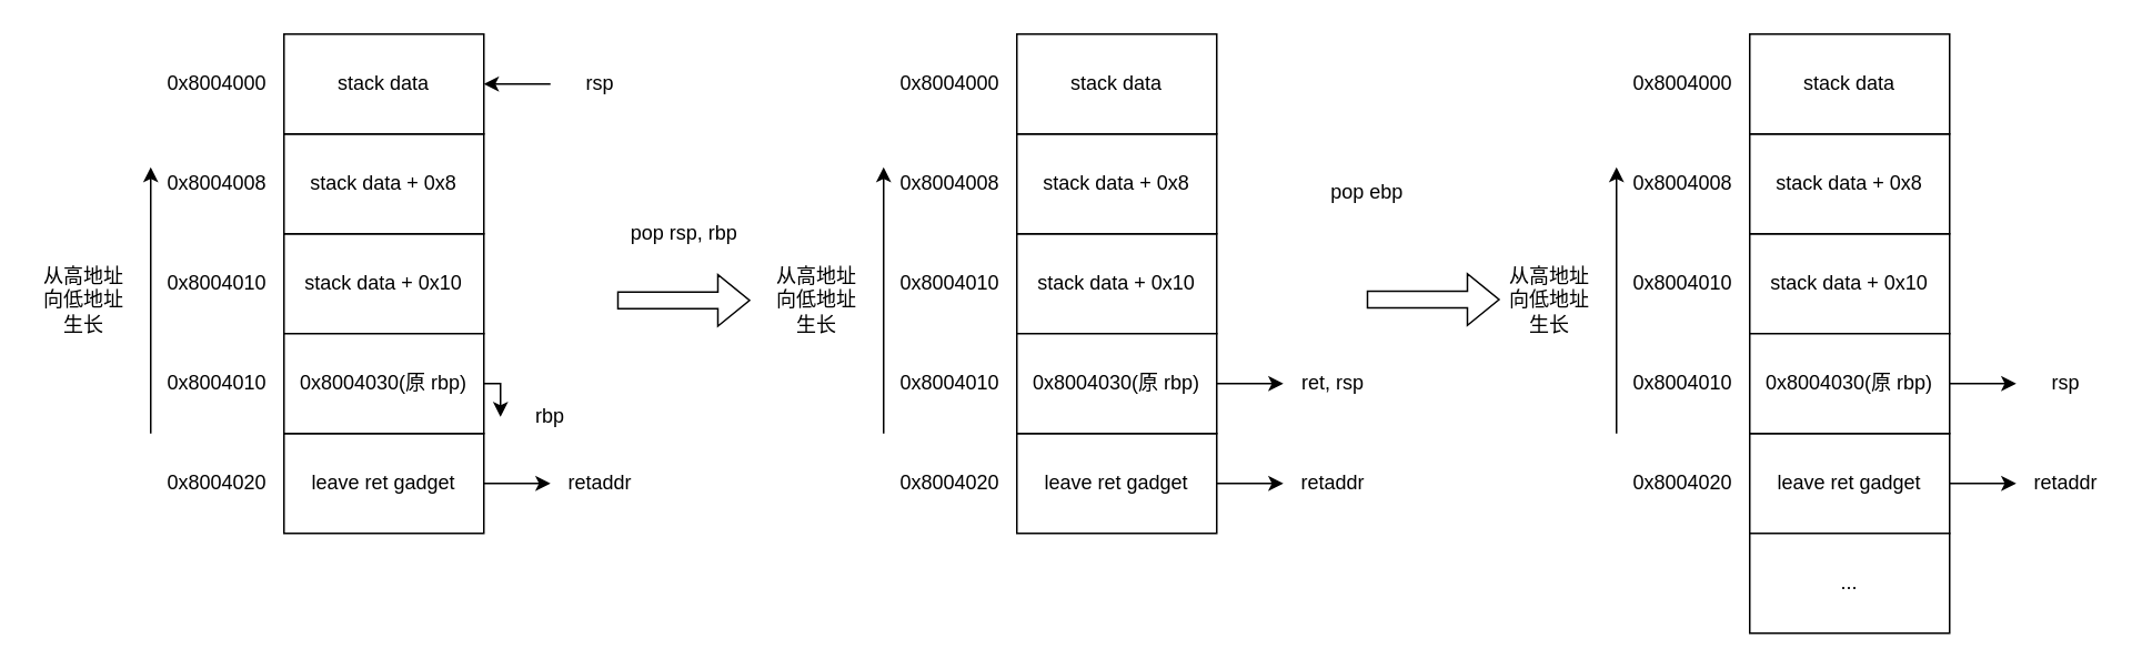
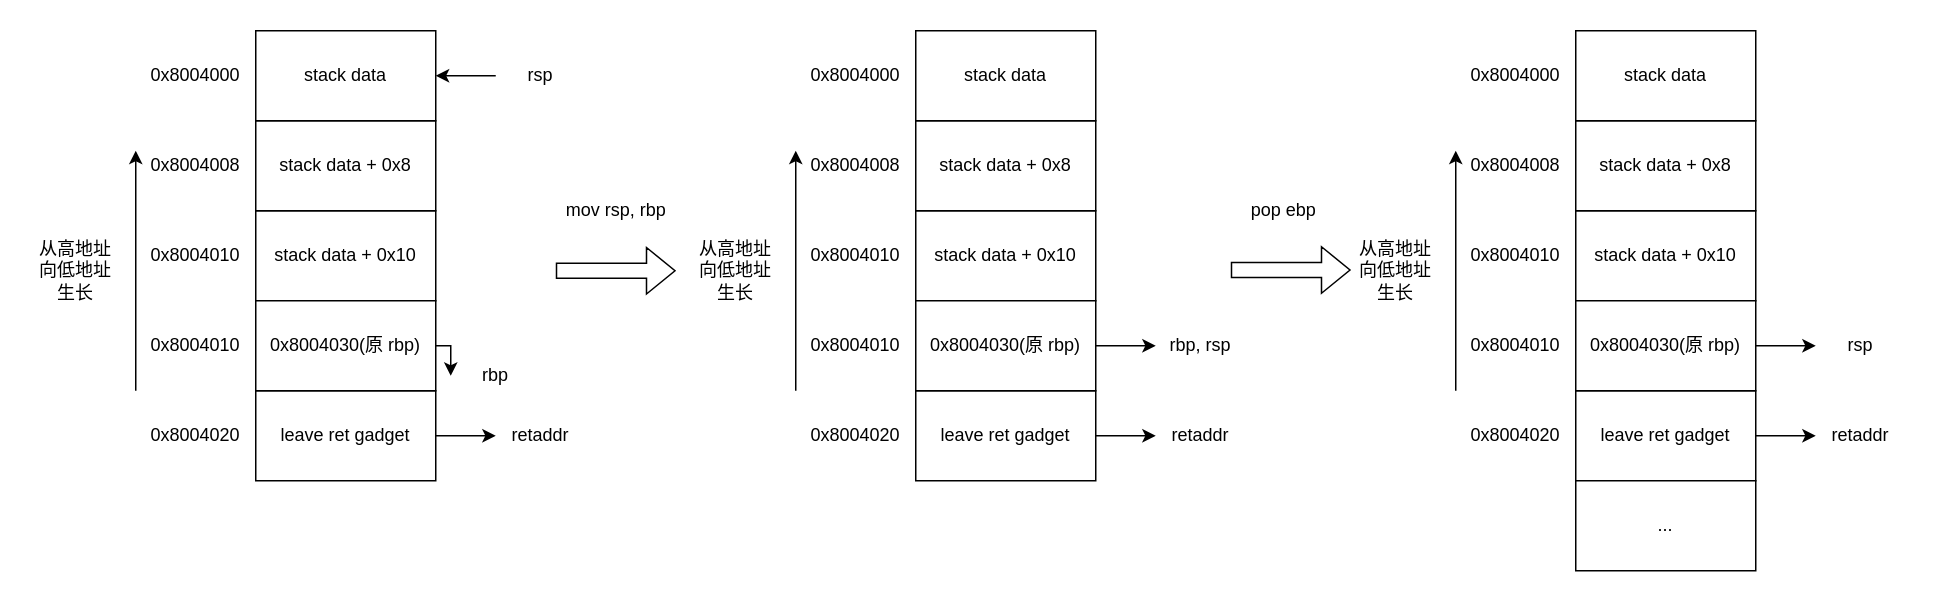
  <mxCell id="0" />
  <mxCell id="1" parent="0" />
  <mxCell id="2" value="stack data + 0x10" style="rounded=0;whiteSpace=wrap;html=1;" vertex="1" parent="1"><mxGeometry x="170" y="140" width="120" height="60" as="geometry" /></mxCell>
  <mxCell id="3" value="stack data + 0x8" style="rounded=0;whiteSpace=wrap;html=1;" vertex="1" parent="1"><mxGeometry x="170" y="80" width="120" height="60" as="geometry" /></mxCell>
  <mxCell id="4" value="stack data" style="rounded=0;whiteSpace=wrap;html=1;" vertex="1" parent="1"><mxGeometry x="170" y="20" width="120" height="60" as="geometry" /></mxCell>
  <mxCell id="5" style="edgeStyle=orthogonalEdgeStyle;rounded=0;orthogonalLoop=1;jettySize=auto;html=1;exitX=1;exitY=0.5;exitDx=0;exitDy=0;entryX=0;entryY=0.5;entryDx=0;entryDy=0;" edge="1" parent="1" source="6" target="12"><mxGeometry relative="1" as="geometry" /></mxCell>
  <mxCell id="6" value="leave ret gadget" style="rounded=0;whiteSpace=wrap;html=1;" vertex="1" parent="1"><mxGeometry x="170" y="260" width="120" height="60" as="geometry" /></mxCell>
  <mxCell id="7" style="edgeStyle=orthogonalEdgeStyle;rounded=0;orthogonalLoop=1;jettySize=auto;html=1;exitX=1;exitY=0.5;exitDx=0;exitDy=0;entryX=0;entryY=0.5;entryDx=0;entryDy=0;" edge="1" parent="1" source="8" target="11"><mxGeometry relative="1" as="geometry" /></mxCell>
  <mxCell id="8" value="0x8004030(原 rbp)" style="rounded=0;whiteSpace=wrap;html=1;" vertex="1" parent="1"><mxGeometry x="170" y="200" width="120" height="60" as="geometry" /></mxCell>
  <mxCell id="9" style="edgeStyle=orthogonalEdgeStyle;rounded=0;orthogonalLoop=1;jettySize=auto;html=1;exitX=0;exitY=0.5;exitDx=0;exitDy=0;entryX=1;entryY=0.5;entryDx=0;entryDy=0;" edge="1" parent="1" source="10" target="4"><mxGeometry relative="1" as="geometry" /></mxCell>
  <mxCell id="10" value="rsp" style="text;html=1;align=center;verticalAlign=middle;whiteSpace=wrap;rounded=0;" vertex="1" parent="1"><mxGeometry x="330" y="35" width="60" height="30" as="geometry" /></mxCell>
  <mxCell id="11" value="rbp" style="text;html=1;align=center;verticalAlign=middle;whiteSpace=wrap;rounded=0;" vertex="1" parent="1"><mxGeometry x="300" y="235" width="60" height="30" as="geometry" /></mxCell>
  <mxCell id="12" value="&lt;div&gt;retaddr&lt;/div&gt;" style="text;html=1;align=center;verticalAlign=middle;whiteSpace=wrap;rounded=0;" vertex="1" parent="1"><mxGeometry x="330" y="275" width="60" height="30" as="geometry" /></mxCell>
  <mxCell id="13" value="" style="endArrow=classic;html=1;rounded=0;" edge="1" parent="1"><mxGeometry width="50" height="50" relative="1" as="geometry"><mxPoint x="90" y="260" as="sourcePoint" /><mxPoint x="90" y="100" as="targetPoint" /></mxGeometry></mxCell>
  <mxCell id="14" value="从高地址向低地址生长" style="text;html=1;align=center;verticalAlign=middle;whiteSpace=wrap;rounded=0;" vertex="1" parent="1"><mxGeometry x="20" y="165" width="60" height="30" as="geometry" /></mxCell>
  <mxCell id="15" value="0x8004000" style="text;html=1;align=center;verticalAlign=middle;whiteSpace=wrap;rounded=0;" vertex="1" parent="1"><mxGeometry x="100" y="35" width="60" height="30" as="geometry" /></mxCell>
  <mxCell id="16" value="0x8004008" style="text;html=1;align=center;verticalAlign=middle;whiteSpace=wrap;rounded=0;" vertex="1" parent="1"><mxGeometry x="100" y="95" width="60" height="30" as="geometry" /></mxCell>
  <mxCell id="17" value="0x8004010" style="text;html=1;align=center;verticalAlign=middle;whiteSpace=wrap;rounded=0;" vertex="1" parent="1"><mxGeometry x="100" y="155" width="60" height="30" as="geometry" /></mxCell>
  <mxCell id="18" value="0x8004010" style="text;html=1;align=center;verticalAlign=middle;whiteSpace=wrap;rounded=0;" vertex="1" parent="1"><mxGeometry x="100" y="215" width="60" height="30" as="geometry" /></mxCell>
  <mxCell id="19" value="0x8004020" style="text;html=1;align=center;verticalAlign=middle;whiteSpace=wrap;rounded=0;" vertex="1" parent="1"><mxGeometry x="100" y="275" width="60" height="30" as="geometry" /></mxCell>
  <mxCell id="20" value="stack data + 0x10" style="rounded=0;whiteSpace=wrap;html=1;" vertex="1" parent="1"><mxGeometry x="610" y="140" width="120" height="60" as="geometry" /></mxCell>
  <mxCell id="21" value="stack data + 0x8" style="rounded=0;whiteSpace=wrap;html=1;" vertex="1" parent="1"><mxGeometry x="610" y="80" width="120" height="60" as="geometry" /></mxCell>
  <mxCell id="22" value="stack data" style="rounded=0;whiteSpace=wrap;html=1;" vertex="1" parent="1"><mxGeometry x="610" y="20" width="120" height="60" as="geometry" /></mxCell>
  <mxCell id="23" style="edgeStyle=orthogonalEdgeStyle;rounded=0;orthogonalLoop=1;jettySize=auto;html=1;exitX=1;exitY=0.5;exitDx=0;exitDy=0;entryX=0;entryY=0.5;entryDx=0;entryDy=0;" edge="1" parent="1" source="24" target="28"><mxGeometry relative="1" as="geometry" /></mxCell>
  <mxCell id="24" value="leave ret gadget" style="rounded=0;whiteSpace=wrap;html=1;" vertex="1" parent="1"><mxGeometry x="610" y="260" width="120" height="60" as="geometry" /></mxCell>
  <mxCell id="25" style="edgeStyle=orthogonalEdgeStyle;rounded=0;orthogonalLoop=1;jettySize=auto;html=1;exitX=1;exitY=0.5;exitDx=0;exitDy=0;entryX=0;entryY=0.5;entryDx=0;entryDy=0;" edge="1" parent="1" source="26" target="27"><mxGeometry relative="1" as="geometry" /></mxCell>
  <mxCell id="26" value="0x8004030(原 rbp)" style="rounded=0;whiteSpace=wrap;html=1;" vertex="1" parent="1"><mxGeometry x="610" y="200" width="120" height="60" as="geometry" /></mxCell>
- <mxCell id="27" value="ret, rsp" style="text;html=1;align=center;verticalAlign=middle;whiteSpace=wrap;rounded=0;" vertex="1" parent="1"><mxGeometry x="770" y="215" width="60" height="30" as="geometry" /></mxCell>
+ <mxCell id="27" value="rbp, rsp" style="text;html=1;align=center;verticalAlign=middle;whiteSpace=wrap;rounded=0;" vertex="1" parent="1"><mxGeometry x="770" y="215" width="60" height="30" as="geometry" /></mxCell>
  <mxCell id="28" value="&lt;div&gt;retaddr&lt;/div&gt;" style="text;html=1;align=center;verticalAlign=middle;whiteSpace=wrap;rounded=0;" vertex="1" parent="1"><mxGeometry x="770" y="275" width="60" height="30" as="geometry" /></mxCell>
  <mxCell id="29" value="" style="endArrow=classic;html=1;rounded=0;" edge="1" parent="1"><mxGeometry width="50" height="50" relative="1" as="geometry"><mxPoint x="530" y="260" as="sourcePoint" /><mxPoint x="530" y="100" as="targetPoint" /></mxGeometry></mxCell>
  <mxCell id="30" value="从高地址向低地址生长" style="text;html=1;align=center;verticalAlign=middle;whiteSpace=wrap;rounded=0;" vertex="1" parent="1"><mxGeometry x="460" y="165" width="60" height="30" as="geometry" /></mxCell>
  <mxCell id="31" value="0x8004000" style="text;html=1;align=center;verticalAlign=middle;whiteSpace=wrap;rounded=0;" vertex="1" parent="1"><mxGeometry x="540" y="35" width="60" height="30" as="geometry" /></mxCell>
  <mxCell id="32" value="0x8004008" style="text;html=1;align=center;verticalAlign=middle;whiteSpace=wrap;rounded=0;" vertex="1" parent="1"><mxGeometry x="540" y="95" width="60" height="30" as="geometry" /></mxCell>
  <mxCell id="33" value="0x8004010" style="text;html=1;align=center;verticalAlign=middle;whiteSpace=wrap;rounded=0;" vertex="1" parent="1"><mxGeometry x="540" y="155" width="60" height="30" as="geometry" /></mxCell>
  <mxCell id="34" value="0x8004010" style="text;html=1;align=center;verticalAlign=middle;whiteSpace=wrap;rounded=0;" vertex="1" parent="1"><mxGeometry x="540" y="215" width="60" height="30" as="geometry" /></mxCell>
  <mxCell id="35" value="0x8004020" style="text;html=1;align=center;verticalAlign=middle;whiteSpace=wrap;rounded=0;" vertex="1" parent="1"><mxGeometry x="540" y="275" width="60" height="30" as="geometry" /></mxCell>
  <mxCell id="36" value="" style="shape=flexArrow;endArrow=classic;html=1;rounded=0;" edge="1" parent="1"><mxGeometry width="50" height="50" relative="1" as="geometry"><mxPoint x="370" y="180" as="sourcePoint" /><mxPoint x="450" y="180" as="targetPoint" /></mxGeometry></mxCell>
- <mxCell id="37" value="pop rsp, rbp" style="text;html=1;align=center;verticalAlign=middle;resizable=0;points=[];autosize=1;strokeColor=none;fillColor=none;" vertex="1" parent="1"><mxGeometry x="365" y="125" width="90" height="30" as="geometry" /></mxCell>
+ <mxCell id="37" value="mov rsp, rbp" style="text;html=1;align=center;verticalAlign=middle;resizable=0;points=[];autosize=1;strokeColor=none;fillColor=none;" vertex="1" parent="1"><mxGeometry x="365" y="125" width="90" height="30" as="geometry" /></mxCell>
  <mxCell id="38" value="stack data + 0x10" style="rounded=0;whiteSpace=wrap;html=1;" vertex="1" parent="1"><mxGeometry x="1050" y="140" width="120" height="60" as="geometry" /></mxCell>
  <mxCell id="39" value="stack data + 0x8" style="rounded=0;whiteSpace=wrap;html=1;" vertex="1" parent="1"><mxGeometry x="1050" y="80" width="120" height="60" as="geometry" /></mxCell>
  <mxCell id="40" value="stack data" style="rounded=0;whiteSpace=wrap;html=1;" vertex="1" parent="1"><mxGeometry x="1050" y="20" width="120" height="60" as="geometry" /></mxCell>
  <mxCell id="41" style="edgeStyle=orthogonalEdgeStyle;rounded=0;orthogonalLoop=1;jettySize=auto;html=1;exitX=1;exitY=0.5;exitDx=0;exitDy=0;entryX=0;entryY=0.5;entryDx=0;entryDy=0;" edge="1" parent="1" source="42" target="46"><mxGeometry relative="1" as="geometry" /></mxCell>
  <mxCell id="42" value="leave ret gadget" style="rounded=0;whiteSpace=wrap;html=1;" vertex="1" parent="1"><mxGeometry x="1050" y="260" width="120" height="60" as="geometry" /></mxCell>
  <mxCell id="43" style="edgeStyle=orthogonalEdgeStyle;rounded=0;orthogonalLoop=1;jettySize=auto;html=1;exitX=1;exitY=0.5;exitDx=0;exitDy=0;entryX=0;entryY=0.5;entryDx=0;entryDy=0;" edge="1" parent="1" source="44" target="45"><mxGeometry relative="1" as="geometry" /></mxCell>
  <mxCell id="44" value="0x8004030(原 rbp)" style="rounded=0;whiteSpace=wrap;html=1;" vertex="1" parent="1"><mxGeometry x="1050" y="200" width="120" height="60" as="geometry" /></mxCell>
  <mxCell id="45" value="rsp" style="text;html=1;align=center;verticalAlign=middle;whiteSpace=wrap;rounded=0;" vertex="1" parent="1"><mxGeometry x="1210" y="215" width="60" height="30" as="geometry" /></mxCell>
  <mxCell id="46" value="&lt;div&gt;retaddr&lt;/div&gt;" style="text;html=1;align=center;verticalAlign=middle;whiteSpace=wrap;rounded=0;" vertex="1" parent="1"><mxGeometry x="1210" y="275" width="60" height="30" as="geometry" /></mxCell>
  <mxCell id="47" value="" style="endArrow=classic;html=1;rounded=0;" edge="1" parent="1"><mxGeometry width="50" height="50" relative="1" as="geometry"><mxPoint x="970" y="260" as="sourcePoint" /><mxPoint x="970" y="100" as="targetPoint" /></mxGeometry></mxCell>
  <mxCell id="48" value="从高地址向低地址生长" style="text;html=1;align=center;verticalAlign=middle;whiteSpace=wrap;rounded=0;" vertex="1" parent="1"><mxGeometry x="900" y="165" width="60" height="30" as="geometry" /></mxCell>
  <mxCell id="49" value="0x8004000" style="text;html=1;align=center;verticalAlign=middle;whiteSpace=wrap;rounded=0;" vertex="1" parent="1"><mxGeometry x="980" y="35" width="60" height="30" as="geometry" /></mxCell>
  <mxCell id="50" value="0x8004008" style="text;html=1;align=center;verticalAlign=middle;whiteSpace=wrap;rounded=0;" vertex="1" parent="1"><mxGeometry x="980" y="95" width="60" height="30" as="geometry" /></mxCell>
  <mxCell id="51" value="0x8004010" style="text;html=1;align=center;verticalAlign=middle;whiteSpace=wrap;rounded=0;" vertex="1" parent="1"><mxGeometry x="980" y="155" width="60" height="30" as="geometry" /></mxCell>
  <mxCell id="52" value="0x8004010" style="text;html=1;align=center;verticalAlign=middle;whiteSpace=wrap;rounded=0;" vertex="1" parent="1"><mxGeometry x="980" y="215" width="60" height="30" as="geometry" /></mxCell>
  <mxCell id="53" value="0x8004020" style="text;html=1;align=center;verticalAlign=middle;whiteSpace=wrap;rounded=0;" vertex="1" parent="1"><mxGeometry x="980" y="275" width="60" height="30" as="geometry" /></mxCell>
  <mxCell id="54" value="..." style="rounded=0;whiteSpace=wrap;html=1;" vertex="1" parent="1"><mxGeometry x="1050" y="320" width="120" height="60" as="geometry" /></mxCell>
  <mxCell id="55" value="" style="shape=flexArrow;endArrow=classic;html=1;rounded=0;" edge="1" parent="1"><mxGeometry width="50" height="50" relative="1" as="geometry"><mxPoint x="820" y="179.5" as="sourcePoint" /><mxPoint x="900" y="179.5" as="targetPoint" /></mxGeometry></mxCell>
- <mxCell id="56" value="pop ebp" style="text;html=1;align=center;verticalAlign=middle;resizable=0;points=[];autosize=1;strokeColor=none;fillColor=none;" vertex="1" parent="1"><mxGeometry x="785" y="100" width="70" height="30" as="geometry" /></mxCell>
+ <mxCell id="56" value="pop ebp" style="text;html=1;align=center;verticalAlign=middle;resizable=0;points=[];autosize=1;strokeColor=none;fillColor=none;" vertex="1" parent="1"><mxGeometry x="820" y="125" width="70" height="30" as="geometry" /></mxCell>
